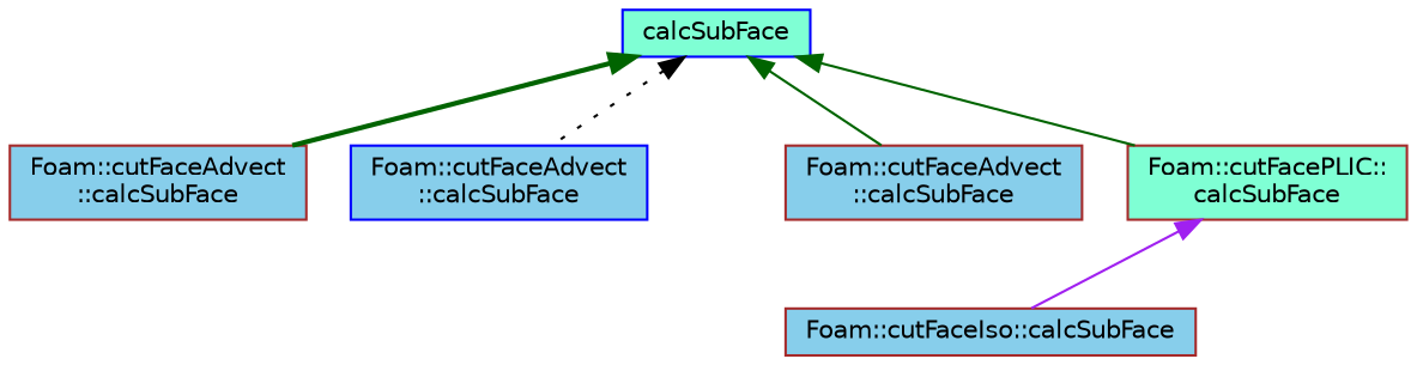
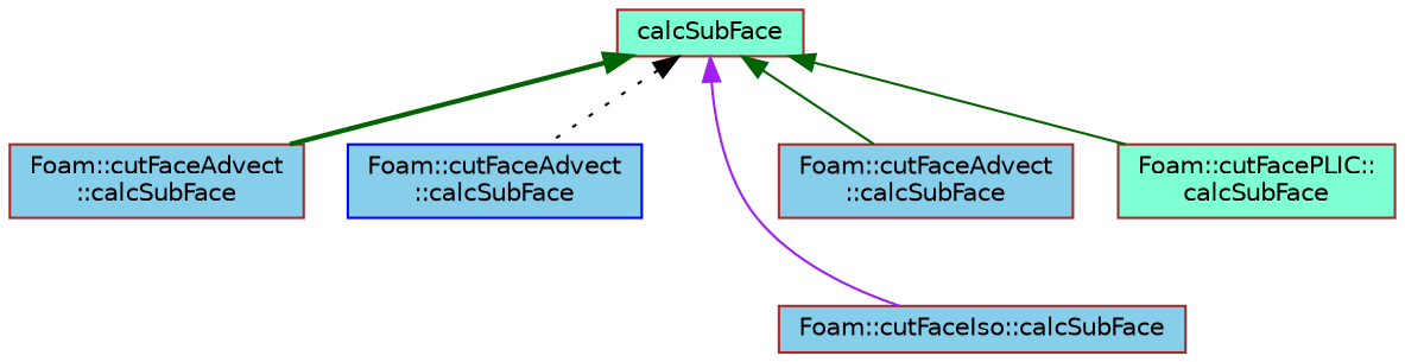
  digraph {
    rankdir=TB
    node [color=brown fillcolor=skyblue fontname=Helvetica fontsize=10 shape=box style=filled]
    edge [color=darkgreen dir=back fontname=Helvetica fontsize=10 labelfontname=Helvetica labelfontsize=10 style=solid]
-   n1 [color=blue fillcolor=aquamarine fontcolor=black height=0.2 label=calcSubFace width=0.4]
+   n1 [fillcolor=aquamarine fontcolor=black height=0.2 label=calcSubFace width=0.4]
    n2 [height=0.2 label="Foam::cutFaceAdvect\l::calcSubFace" width=0.4]
    n3 [color=blue height=0.2 label="Foam::cutFaceAdvect\l::calcSubFace" width=0.4]
    n4 [height=0.2 label="Foam::cutFaceIso::calcSubFace" width=0.4]
    n5 [height=0.2 label="Foam::cutFaceAdvect\l::calcSubFace" width=0.4]
    n6 [fillcolor=aquamarine height=0.2 label="Foam::cutFacePLIC::\lcalcSubFace" width=0.4]
    n1 -> n2 [style=bold]
    n1 -> n3 [color=black style=dotted]
-   n6 -> n4 [color=purple]
+   n1 -> n4 [color=purple]
    n1 -> n5
    n1 -> n6
  }
